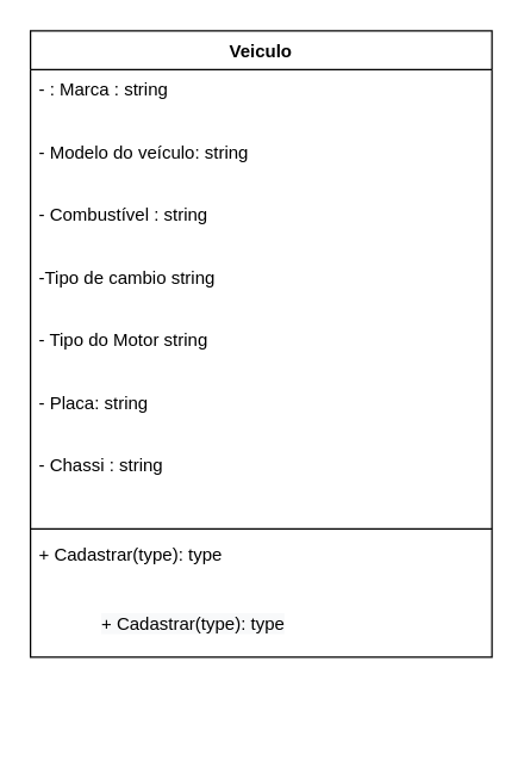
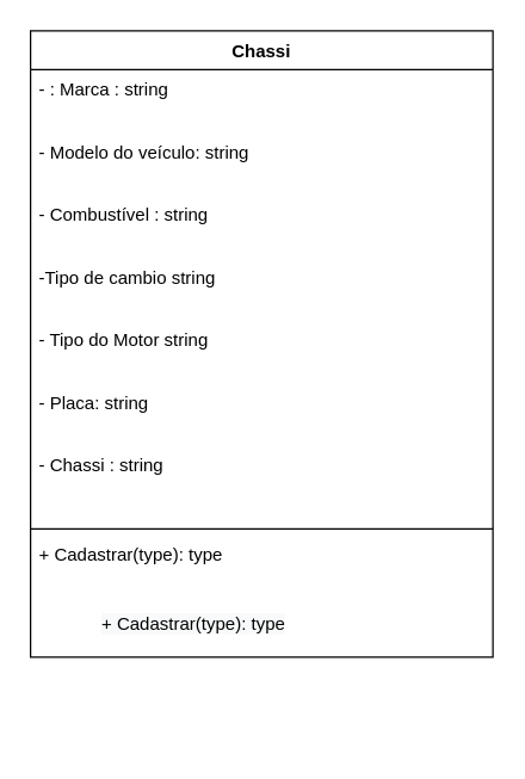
  <mxCell id="0" />
  <mxCell id="1" parent="0" />
- <mxCell id="2" value="Veiculo" style="swimlane;fontStyle=1;align=center;verticalAlign=top;childLayout=stackLayout;horizontal=1;startSize=26;horizontalStack=0;resizeParent=1;resizeParentMax=0;resizeLast=0;collapsible=1;marginBottom=0;" vertex="1" parent="1"><mxGeometry x="20" y="20" width="310" height="420" as="geometry" /></mxCell>
+ <mxCell id="2" value="Chassi" style="swimlane;fontStyle=1;align=center;verticalAlign=top;childLayout=stackLayout;horizontal=1;startSize=26;horizontalStack=0;resizeParent=1;resizeParentMax=0;resizeLast=0;collapsible=1;marginBottom=0;" vertex="1" parent="1"><mxGeometry x="20" y="20" width="310" height="420" as="geometry" /></mxCell>
  <mxCell id="3" value="- : Marca : string&#10;&#10;&#10;- Modelo do veículo: string&#10;&#10;&#10;- Combustível : string&#10;&#10;&#10;-Tipo de cambio string&#10;&#10;&#10;- Tipo do Motor string&#10;&#10;&#10;- Placa: string&#10;&#10;&#10;- Chassi : string" style="text;strokeColor=none;fillColor=none;align=left;verticalAlign=top;spacingLeft=4;spacingRight=4;overflow=hidden;rotatable=0;points=[[0,0.5],[1,0.5]];portConstraint=eastwest;" vertex="1" parent="2"><mxGeometry y="26" width="310" height="304" as="geometry" /></mxCell>
  <mxCell id="4" value="" style="line;strokeWidth=1;fillColor=none;align=left;verticalAlign=middle;spacingTop=-1;spacingLeft=3;spacingRight=3;rotatable=0;labelPosition=right;points=[];portConstraint=eastwest;" vertex="1" parent="2"><mxGeometry y="330" width="310" height="8" as="geometry" /></mxCell>
  <mxCell id="5" value="+ Cadastrar(type): type" style="text;strokeColor=none;fillColor=none;align=left;verticalAlign=top;spacingLeft=4;spacingRight=4;overflow=hidden;rotatable=0;points=[[0,0.5],[1,0.5]];portConstraint=eastwest;" vertex="1" parent="2"><mxGeometry y="338" width="310" height="82" as="geometry" /></mxCell>
  <mxCell id="6" value="&#10;&lt;span style=&quot;color: rgb(0, 0, 0); font-family: Helvetica; font-size: 12px; font-style: normal; font-variant-ligatures: normal; font-variant-caps: normal; font-weight: 400; letter-spacing: normal; orphans: 2; text-align: left; text-indent: 0px; text-transform: none; widows: 2; word-spacing: 0px; -webkit-text-stroke-width: 0px; background-color: rgb(248, 249, 250); text-decoration-thickness: initial; text-decoration-style: initial; text-decoration-color: initial; float: none; display: inline !important;&quot;&gt;+ Cadastrar(type): type&lt;/span&gt;&#10;&#10;" style="text;whiteSpace=wrap;html=1;" vertex="1" parent="1"><mxGeometry x="66" y="390" width="160" height="110" as="geometry" /></mxCell>
